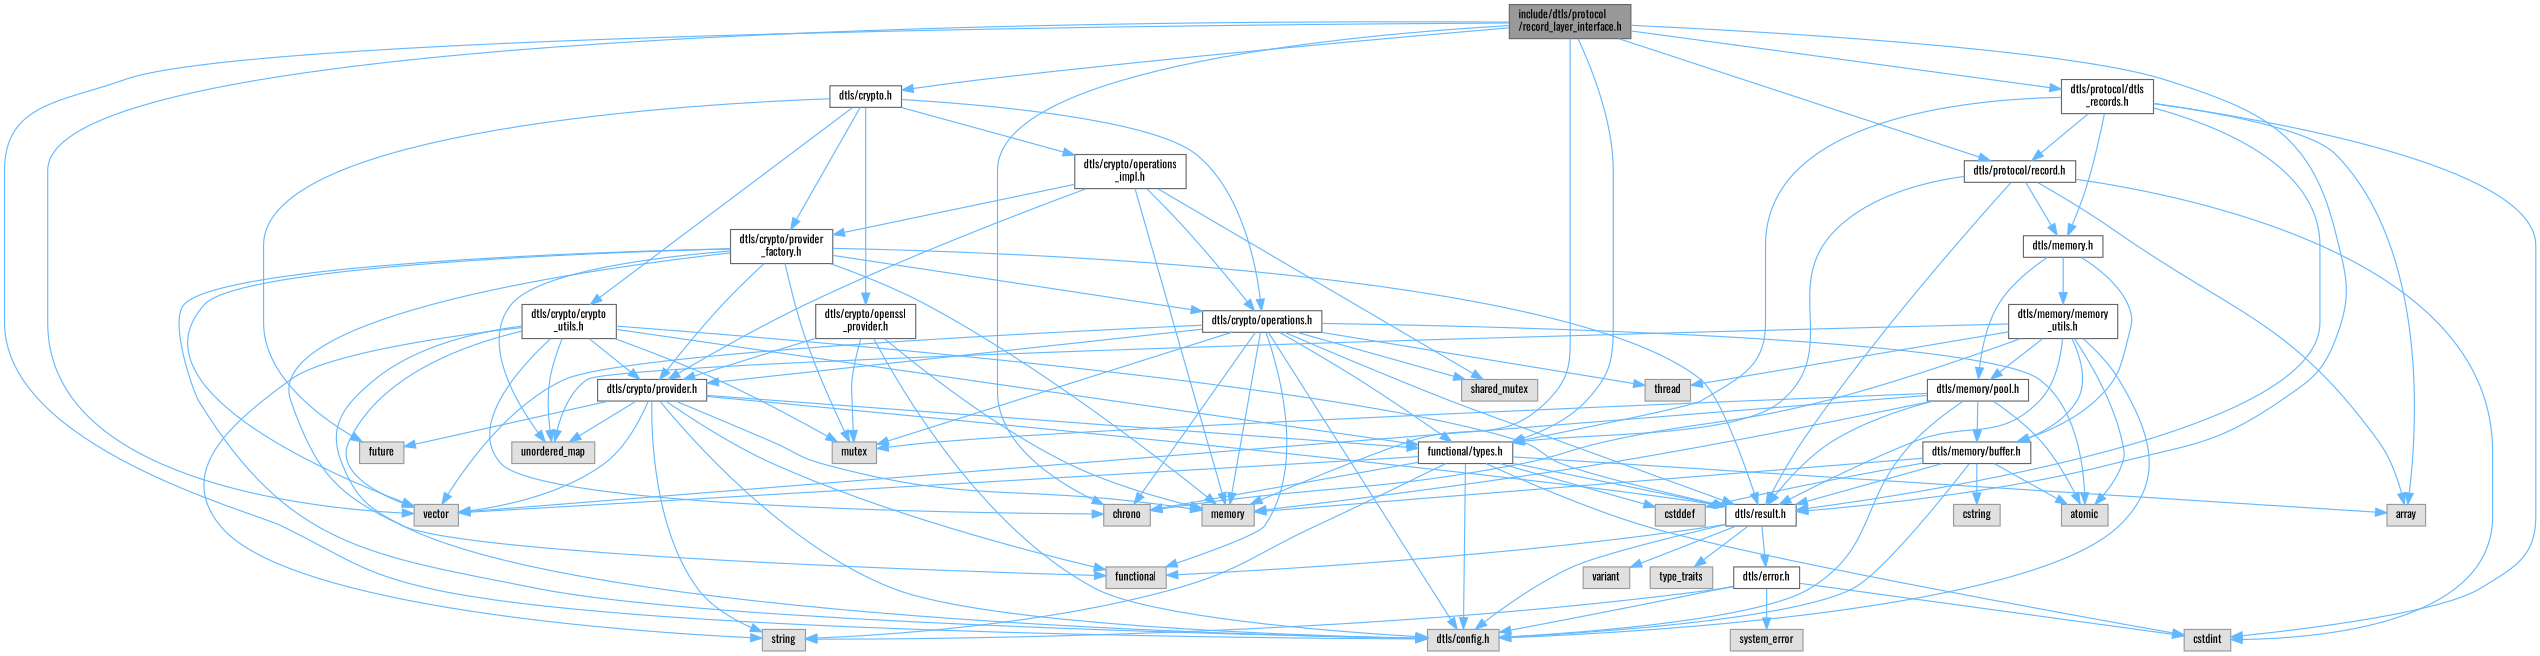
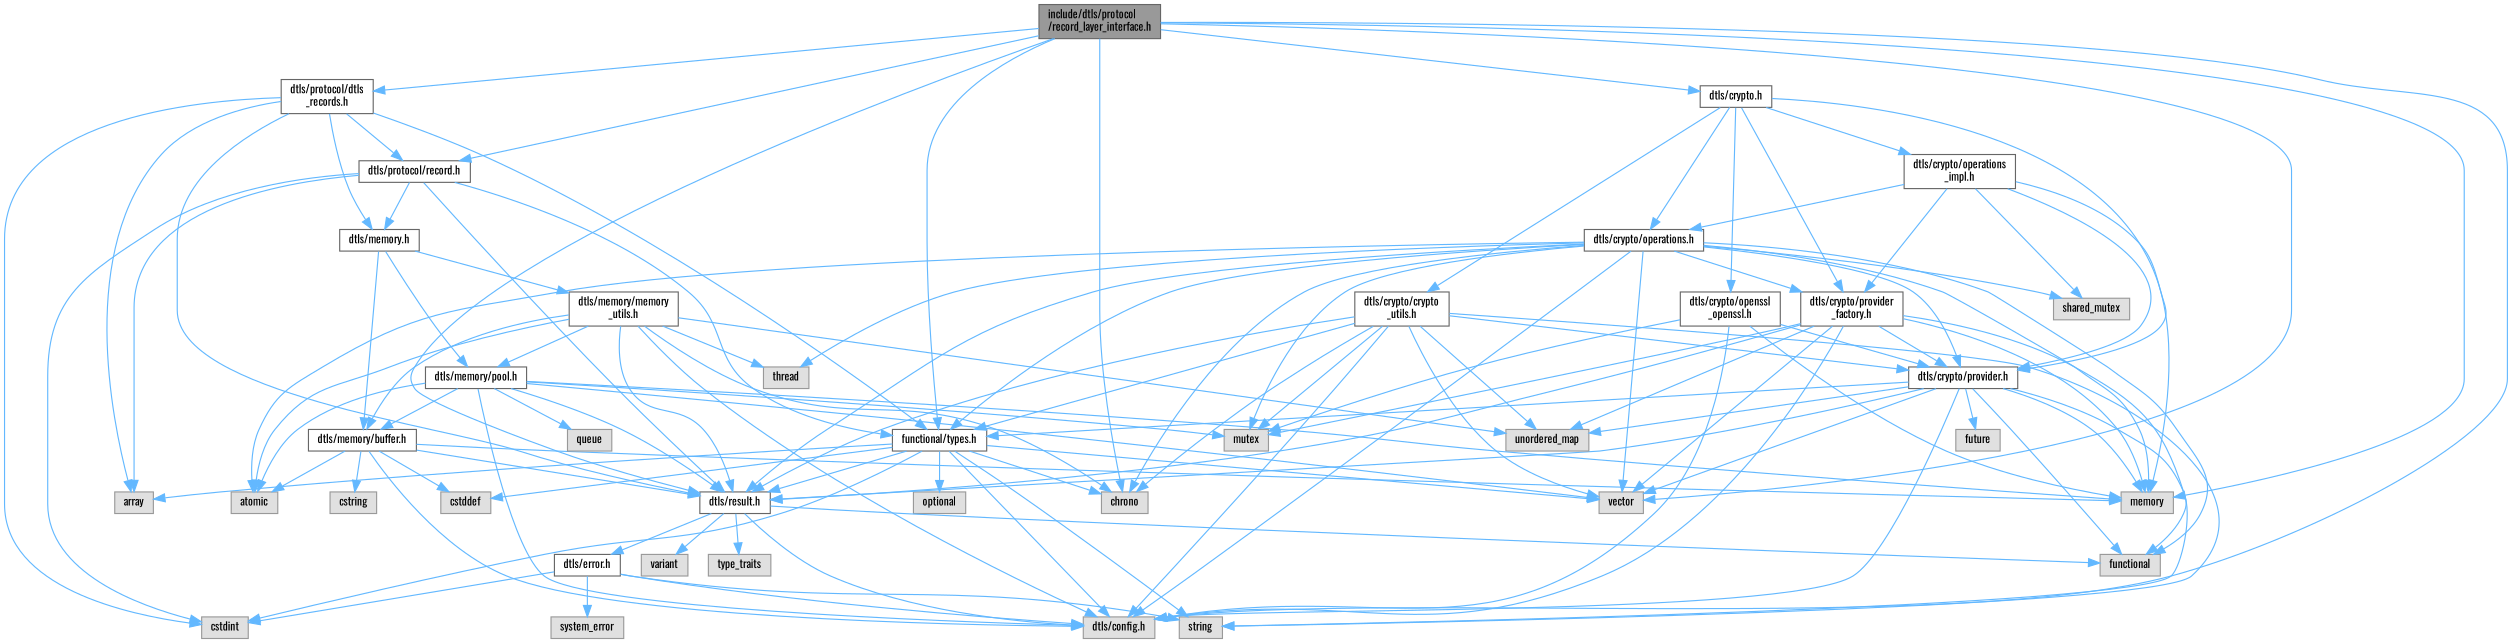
  digraph {
    fontname=Oswald
    node [color=grey60 fillcolor="#E0E0E0" fontname=Oswald fontsize=10 shape=box style=filled]
    edge [color=steelblue1 fontname=Oswald fontsize=10 labelfontname=Helvetica labelfontsize=10 style=solid]
    n1 [color=gray40 fillcolor=grey60 fontcolor=black height=0.2 label="include/dtls/protocol\l/record_layer_interface.h" width=0.4]
    n2 [height=0.2 label="dtls/config.h" width=0.4]
    n3 [color=grey40 fillcolor=white height=0.2 label="functional/types.h" width=0.4]
    n4 [color=grey40 fillcolor=white height=0.2 label="dtls/result.h" width=0.4]
    n5 [height=0.2 label=vector width=0.4]
    n6 [height=0.2 label=chrono width=0.4]
    n7 [color=grey40 fillcolor=white height=0.2 label="dtls/protocol/record.h" width=0.4]
    n8 [height=0.2 label=memory width=0.4]
    n9 [color=grey40 fillcolor=white height=0.2 label="dtls/protocol/dtls\l_records.h" width=0.4]
    n10 [color=grey40 fillcolor=white height=0.2 label="dtls/crypto.h" width=0.4]
    n11 [height=0.2 label=string width=0.4]
    n12 [height=0.2 label=cstdint width=0.4]
    n13 [height=0.2 label=cstddef width=0.4]
    n14 [height=0.2 label=array width=0.4]
+   n15 [height=0.2 label=optional width=0.4]
    n16 [color=grey40 fillcolor=white height=0.2 label="dtls/error.h" width=0.4]
    n17 [height=0.2 label=variant width=0.4]
    n18 [height=0.2 label=functional width=0.4]
    n19 [height=0.2 label=type_traits width=0.4]
    n20 [color=grey40 fillcolor=white height=0.2 label="dtls/memory.h" width=0.4]
    n21 [color=grey40 fillcolor=white height=0.2 label="dtls/crypto/provider.h" width=0.4]
    n22 [color=grey40 fillcolor=white height=0.2 label="dtls/crypto/provider\l_factory.h" width=0.4]
-   n23 [color=grey40 fillcolor=white height=0.2 label="dtls/crypto/openssl\l_provider.h" width=0.4]
+   n23 [color=grey40 fillcolor=white height=0.2 label="dtls/crypto/openssl\l_openssl.h" width=0.4]
    n24 [color=grey40 fillcolor=white height=0.2 label="dtls/crypto/crypto\l_utils.h" width=0.4]
    n25 [color=grey40 fillcolor=white height=0.2 label="dtls/crypto/operations.h" width=0.4]
    n26 [color=grey40 fillcolor=white height=0.2 label="dtls/crypto/operations\l_impl.h" width=0.4]
    n27 [height=0.2 label=system_error width=0.4]
    n28 [color=grey40 fillcolor=white height=0.2 label="dtls/memory/buffer.h" width=0.4]
    n29 [color=grey40 fillcolor=white height=0.2 label="dtls/memory/pool.h" width=0.4]
    n30 [color=grey40 fillcolor=white height=0.2 label="dtls/memory/memory\l_utils.h" width=0.4]
    n31 [height=0.2 label=cstring width=0.4]
    n32 [height=0.2 label=atomic width=0.4]
+   n33 [height=0.2 label=queue width=0.4]
    n34 [height=0.2 label=mutex width=0.4]
    n35 [height=0.2 label=unordered_map width=0.4]
    n36 [height=0.2 label=thread width=0.4]
    n37 [height=0.2 label=future width=0.4]
    n38 [height=0.2 label=shared_mutex width=0.4]
    n1 -> n2
    n1 -> n3
    n1 -> n4
    n1 -> n5
    n1 -> n6
    n1 -> n7
    n1 -> n8
    n1 -> n9
    n1 -> n10
    n3 -> n2
    n3 -> n4
    n3 -> n5
    n3 -> n6
    n3 -> n11
    n3 -> n12
    n3 -> n13
    n3 -> n14
+   n3 -> n15
    n4 -> n2
    n4 -> n16
    n4 -> n17
    n4 -> n18
    n4 -> n19
    n7 -> n3
    n7 -> n4
    n7 -> n12
    n7 -> n14
    n7 -> n20
    n9 -> n3
    n9 -> n4
    n9 -> n7
    n9 -> n12
    n9 -> n14
    n9 -> n20
-   n10 -> n37
+   n10 -> n21
    n10 -> n22
    n10 -> n23
    n10 -> n24
    n10 -> n25
    n10 -> n26
    n16 -> n2
    n16 -> n11
    n16 -> n12
    n16 -> n27
    n20 -> n28
    n20 -> n29
    n20 -> n30
    n21 -> n2
    n21 -> n3
    n21 -> n4
    n21 -> n5
    n21 -> n8
    n21 -> n11
    n21 -> n18
    n21 -> n35
    n21 -> n37
    n22 -> n2
    n22 -> n4
    n22 -> n5
    n22 -> n8
    n22 -> n18
    n22 -> n21
    n22 -> n34
    n22 -> n35
    n23 -> n2
    n23 -> n8
    n23 -> n21
    n23 -> n34
    n24 -> n2
    n24 -> n3
    n24 -> n4
    n24 -> n5
    n24 -> n6
    n24 -> n11
    n24 -> n21
    n24 -> n34
    n24 -> n35
    n25 -> n2
    n25 -> n3
    n25 -> n4
    n25 -> n5
    n25 -> n6
    n25 -> n8
    n25 -> n18
    n25 -> n21
-   n22 -> n25
+   n25 -> n22
    n25 -> n32
    n25 -> n34
    n25 -> n36
    n25 -> n38
    n26 -> n8
    n26 -> n21
    n26 -> n22
    n26 -> n25
    n26 -> n38
    n28 -> n2
    n28 -> n4
    n28 -> n8
    n28 -> n13
    n28 -> n31
    n28 -> n32
    n29 -> n2
    n29 -> n4
    n29 -> n5
    n29 -> n8
    n29 -> n28
    n29 -> n32
+   n29 -> n33
    n29 -> n34
    n30 -> n2
    n30 -> n4
    n30 -> n6
    n30 -> n28
    n30 -> n29
    n30 -> n32
    n30 -> n35
    n30 -> n36
  }
